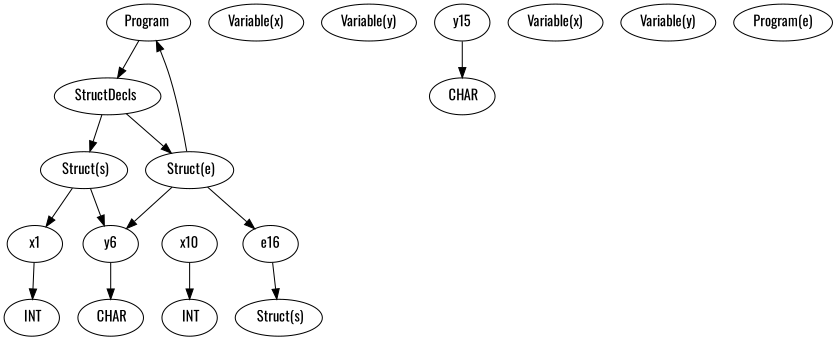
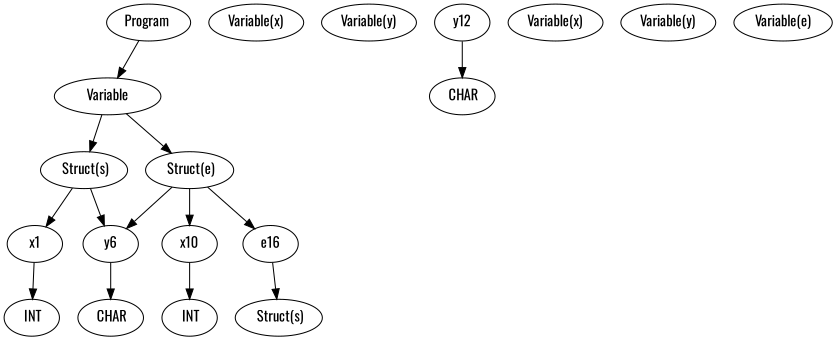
  digraph {
    fontname=Oswald
    node [fontname=Oswald]
    edge [fontname=Oswald]
    n1 [label="Program "]
-   n2 [label="StructDecls "]
+   n2 [label=Variable]
    n3 [label=" Struct(s)"]
    n4 [label=" Struct(e)"]
    n5 [label=x1]
    y6
    x10
    n8 [label=e16]
    n9 [label=" INT"]
    n10 [label=" CHAR"]
    n11 [label="Variable(x)"]
    n12 [label="Variable(y)"]
    n13 [label=" INT"]
    n14 [label=" CHAR"]
-   y12 [label=y15]
+   y12
    n16 [label=" Struct(s)"]
    n17 [label="Variable(x)"]
    n18 [label="Variable(y)"]
-   n19 [label="Program(e)"]
+   n19 [label="Variable(e)"]
    n1 -> n2
    n2 -> n3
    n2 -> n4
    n3 -> n5
    n3 -> y6
    n4 -> y6
-   n4 -> n1
+   n4 -> x10
    n4 -> n8
    n5 -> n9
    y6 -> n10
    x10 -> n13
    n8 -> n16
    y12 -> n14
  }
